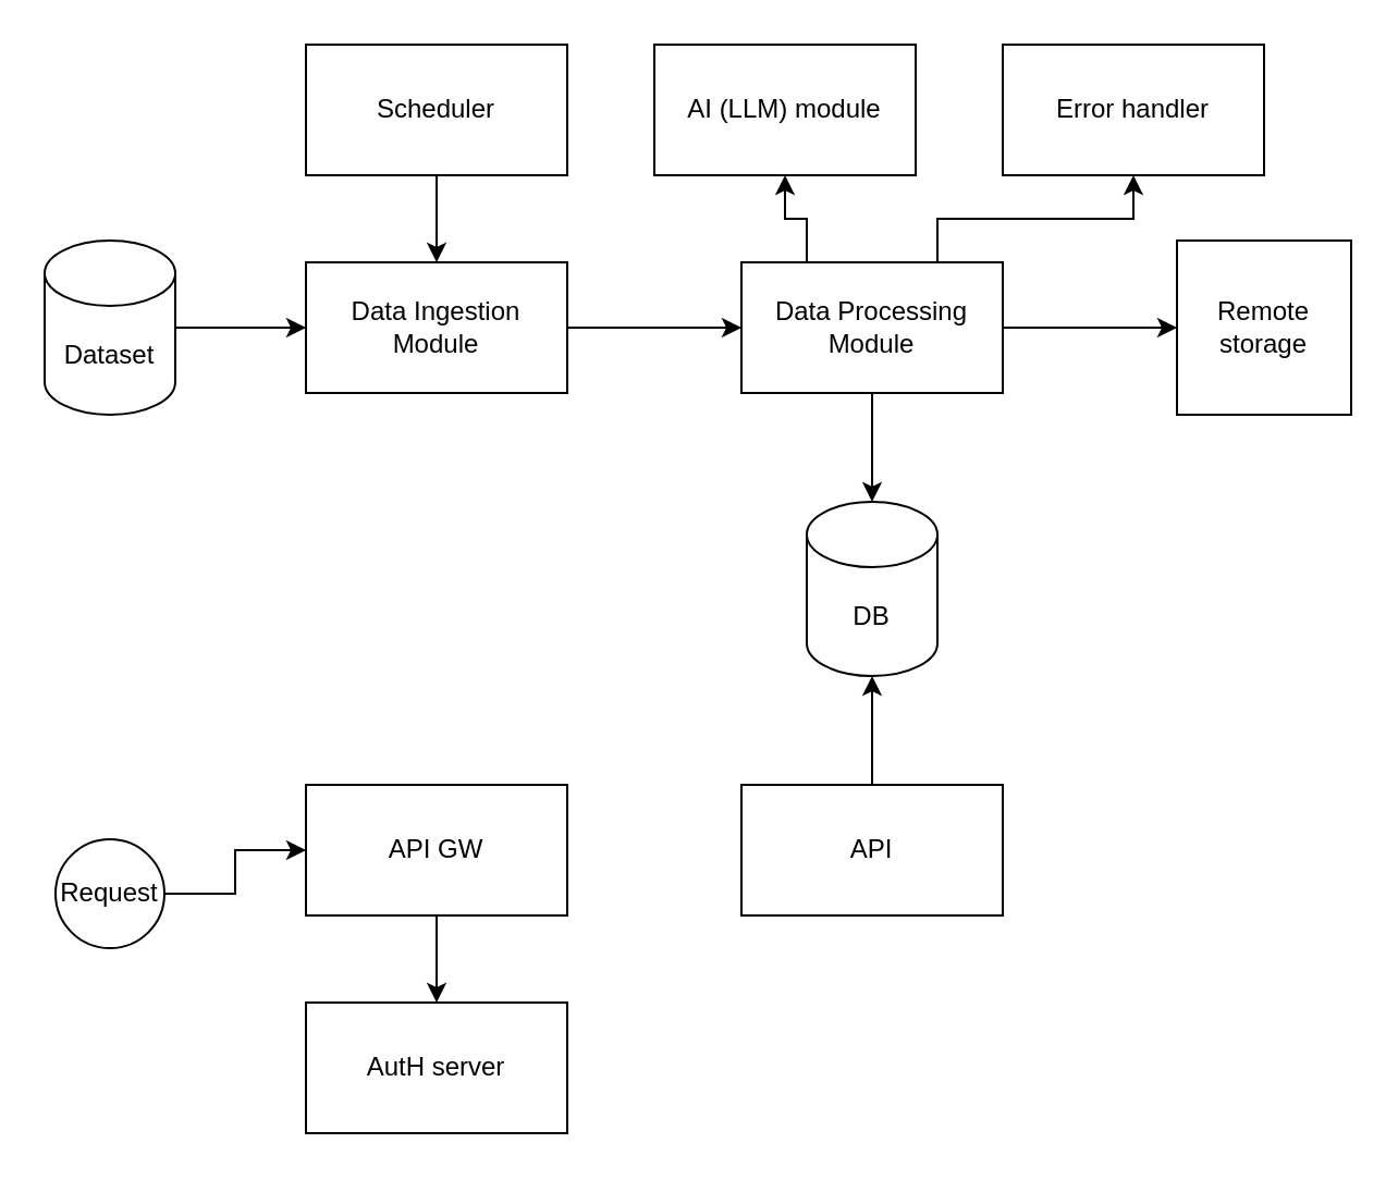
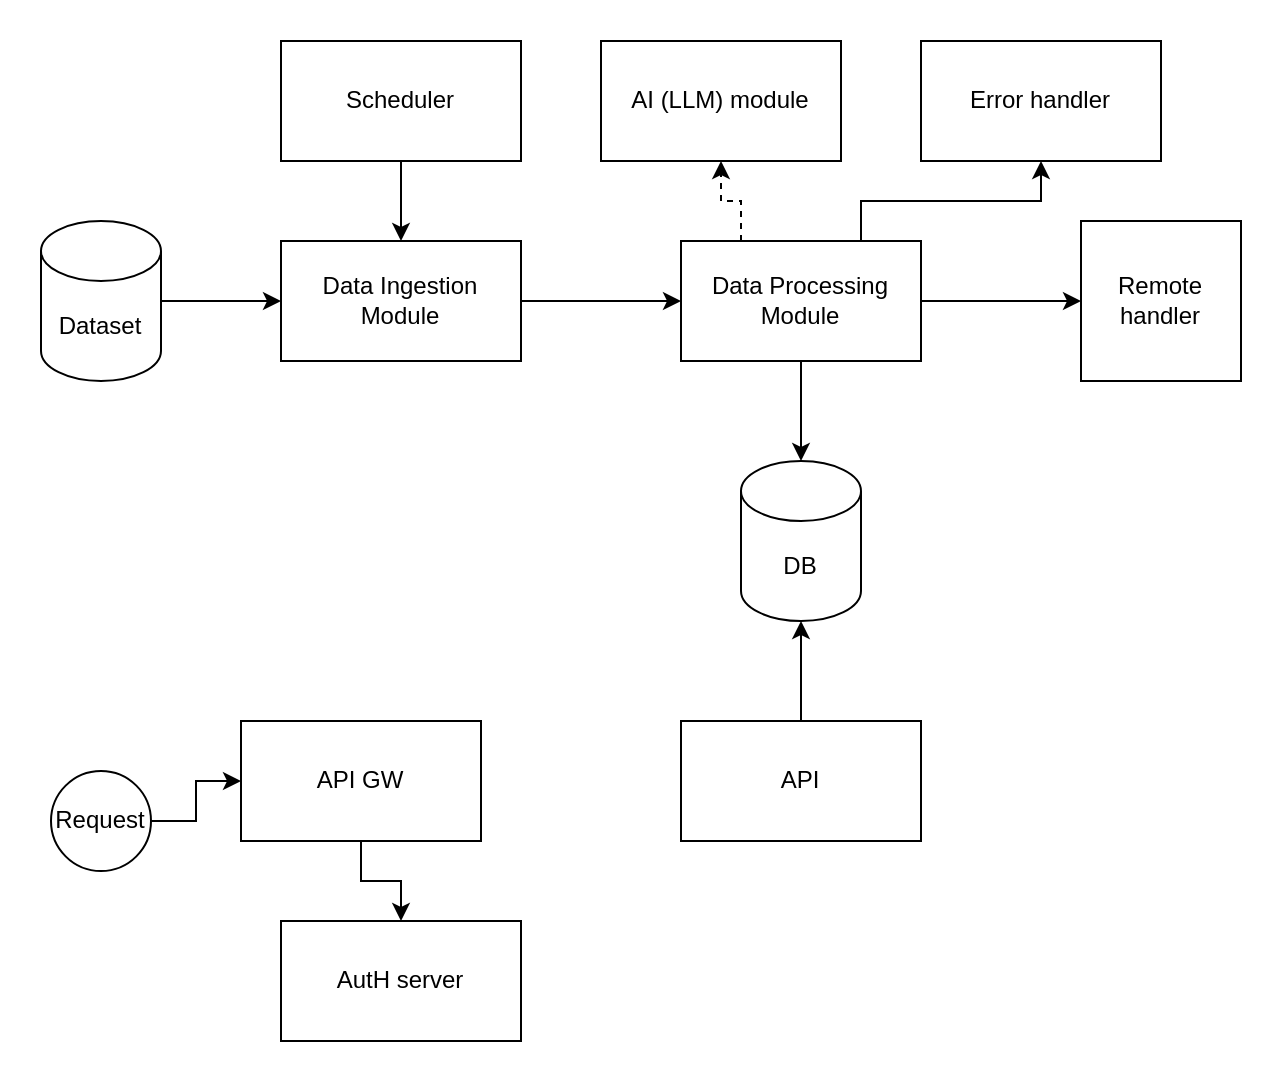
  <mxCell id="0" />
  <mxCell id="1" parent="0" />
  <mxCell id="2" style="edgeStyle=orthogonalEdgeStyle;rounded=0;orthogonalLoop=1;jettySize=auto;html=1;" edge="1" parent="1" source="3" target="5"><mxGeometry relative="1" as="geometry" /></mxCell>
  <mxCell id="3" value="Dataset" style="shape=cylinder3;whiteSpace=wrap;html=1;boundedLbl=1;backgroundOutline=1;size=15;" vertex="1" parent="1"><mxGeometry x="20" y="110" width="60" height="80" as="geometry" /></mxCell>
  <mxCell id="4" style="edgeStyle=orthogonalEdgeStyle;rounded=0;orthogonalLoop=1;jettySize=auto;html=1;entryX=0;entryY=0.5;entryDx=0;entryDy=0;" edge="1" parent="1" source="5" target="11"><mxGeometry relative="1" as="geometry" /></mxCell>
  <mxCell id="5" value="Data Ingestion Module" style="rounded=0;whiteSpace=wrap;html=1;" vertex="1" parent="1"><mxGeometry x="140" y="120" width="120" height="60" as="geometry" /></mxCell>
  <mxCell id="6" style="edgeStyle=orthogonalEdgeStyle;rounded=0;orthogonalLoop=1;jettySize=auto;html=1;" edge="1" parent="1" source="7" target="5"><mxGeometry relative="1" as="geometry" /></mxCell>
  <mxCell id="7" value="Scheduler" style="rounded=0;whiteSpace=wrap;html=1;" vertex="1" parent="1"><mxGeometry x="140" y="20" width="120" height="60" as="geometry" /></mxCell>
  <mxCell id="8" style="edgeStyle=orthogonalEdgeStyle;rounded=0;orthogonalLoop=1;jettySize=auto;html=1;entryX=0;entryY=0.5;entryDx=0;entryDy=0;" edge="1" parent="1" source="11" target="14"><mxGeometry relative="1" as="geometry" /></mxCell>
  <mxCell id="9" style="edgeStyle=orthogonalEdgeStyle;rounded=0;orthogonalLoop=1;jettySize=auto;html=1;entryX=0.5;entryY=1;entryDx=0;entryDy=0;exitX=0.75;exitY=0;exitDx=0;exitDy=0;" edge="1" parent="1" source="11" target="22"><mxGeometry relative="1" as="geometry" /></mxCell>
- <mxCell id="10" style="edgeStyle=orthogonalEdgeStyle;rounded=0;orthogonalLoop=1;jettySize=auto;html=1;entryX=0.5;entryY=1;entryDx=0;entryDy=0;exitX=0.25;exitY=0;exitDx=0;exitDy=0;" edge="1" parent="1" source="11" target="23"><mxGeometry relative="1" as="geometry" /></mxCell>
+ <mxCell id="10" style="edgeStyle=orthogonalEdgeStyle;rounded=0;orthogonalLoop=1;jettySize=auto;html=1;entryX=0.5;entryY=1;entryDx=0;entryDy=0;exitX=0.25;exitY=0;exitDx=0;exitDy=0;dashed=1;" edge="1" parent="1" source="11" target="23"><mxGeometry relative="1" as="geometry" /></mxCell>
  <mxCell id="11" value="Data Processing Module" style="rounded=0;whiteSpace=wrap;html=1;" vertex="1" parent="1"><mxGeometry x="340" y="120" width="120" height="60" as="geometry" /></mxCell>
  <mxCell id="12" value="DB" style="shape=cylinder3;whiteSpace=wrap;html=1;boundedLbl=1;backgroundOutline=1;size=15;" vertex="1" parent="1"><mxGeometry x="370" y="230" width="60" height="80" as="geometry" /></mxCell>
  <mxCell id="13" style="edgeStyle=orthogonalEdgeStyle;rounded=0;orthogonalLoop=1;jettySize=auto;html=1;entryX=0.5;entryY=0;entryDx=0;entryDy=0;entryPerimeter=0;" edge="1" parent="1" source="11" target="12"><mxGeometry relative="1" as="geometry" /></mxCell>
- <mxCell id="14" value="Remote storage" style="whiteSpace=wrap;html=1;aspect=fixed;" vertex="1" parent="1"><mxGeometry x="540" y="110" width="80" height="80" as="geometry" /></mxCell>
+ <mxCell id="14" value="Remote handler" style="whiteSpace=wrap;html=1;aspect=fixed;" vertex="1" parent="1"><mxGeometry x="540" y="110" width="80" height="80" as="geometry" /></mxCell>
  <mxCell id="15" style="edgeStyle=orthogonalEdgeStyle;rounded=0;orthogonalLoop=1;jettySize=auto;html=1;exitX=0.5;exitY=1;exitDx=0;exitDy=0;entryX=0.5;entryY=0;entryDx=0;entryDy=0;" edge="1" parent="1" source="16" target="21"><mxGeometry relative="1" as="geometry" /></mxCell>
- <mxCell id="16" value="API GW" style="rounded=0;whiteSpace=wrap;html=1;" vertex="1" parent="1"><mxGeometry x="140" y="360" width="120" height="60" as="geometry" /></mxCell>
+ <mxCell id="16" value="API GW" style="rounded=0;whiteSpace=wrap;html=1;" vertex="1" parent="1"><mxGeometry x="120" y="360" width="120" height="60" as="geometry" /></mxCell>
  <mxCell id="17" value="API" style="rounded=0;whiteSpace=wrap;html=1;" vertex="1" parent="1"><mxGeometry x="340" y="360" width="120" height="60" as="geometry" /></mxCell>
  <mxCell id="18" style="edgeStyle=orthogonalEdgeStyle;rounded=0;orthogonalLoop=1;jettySize=auto;html=1;entryX=0;entryY=0.5;entryDx=0;entryDy=0;" edge="1" parent="1" source="19" target="16"><mxGeometry relative="1" as="geometry" /></mxCell>
  <mxCell id="19" value="Request" style="ellipse;whiteSpace=wrap;html=1;aspect=fixed;" vertex="1" parent="1"><mxGeometry x="25" y="385" width="50" height="50" as="geometry" /></mxCell>
  <mxCell id="20" style="edgeStyle=orthogonalEdgeStyle;rounded=0;orthogonalLoop=1;jettySize=auto;html=1;entryX=0.5;entryY=1;entryDx=0;entryDy=0;entryPerimeter=0;" edge="1" parent="1" source="17" target="12"><mxGeometry relative="1" as="geometry" /></mxCell>
  <mxCell id="21" value="AutH server" style="rounded=0;whiteSpace=wrap;html=1;" vertex="1" parent="1"><mxGeometry x="140" y="460" width="120" height="60" as="geometry" /></mxCell>
  <mxCell id="22" value="Error handler" style="rounded=0;whiteSpace=wrap;html=1;" vertex="1" parent="1"><mxGeometry x="460" y="20" width="120" height="60" as="geometry" /></mxCell>
  <mxCell id="23" value="AI (LLM) module" style="rounded=0;whiteSpace=wrap;html=1;" vertex="1" parent="1"><mxGeometry x="300" y="20" width="120" height="60" as="geometry" /></mxCell>
